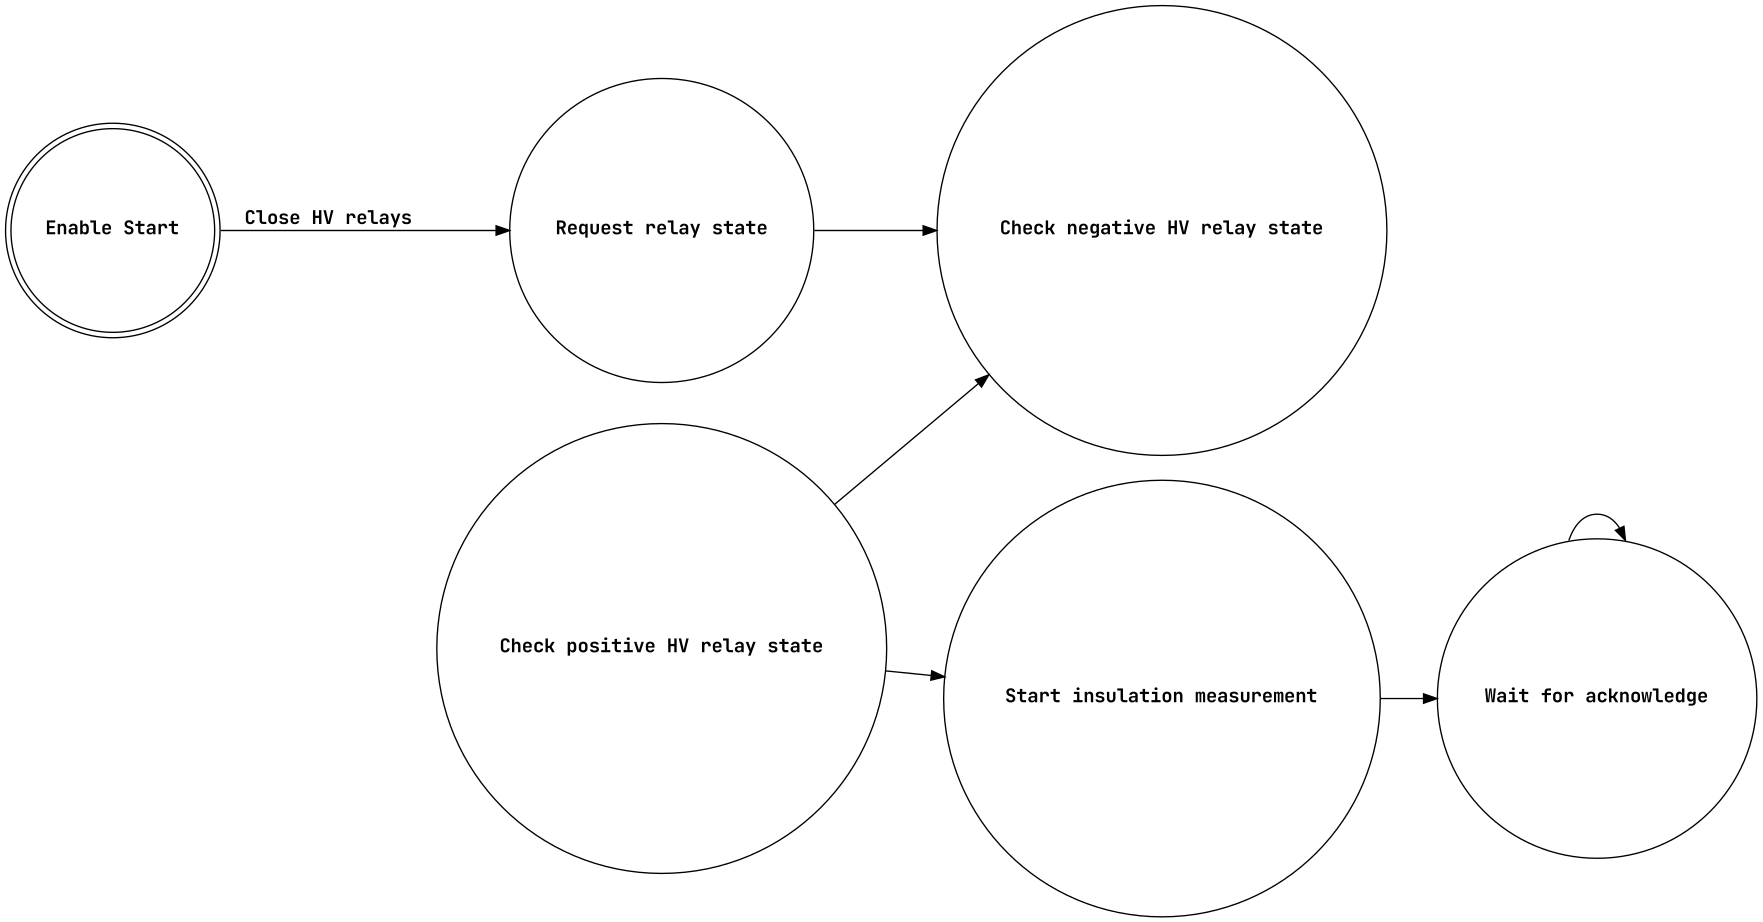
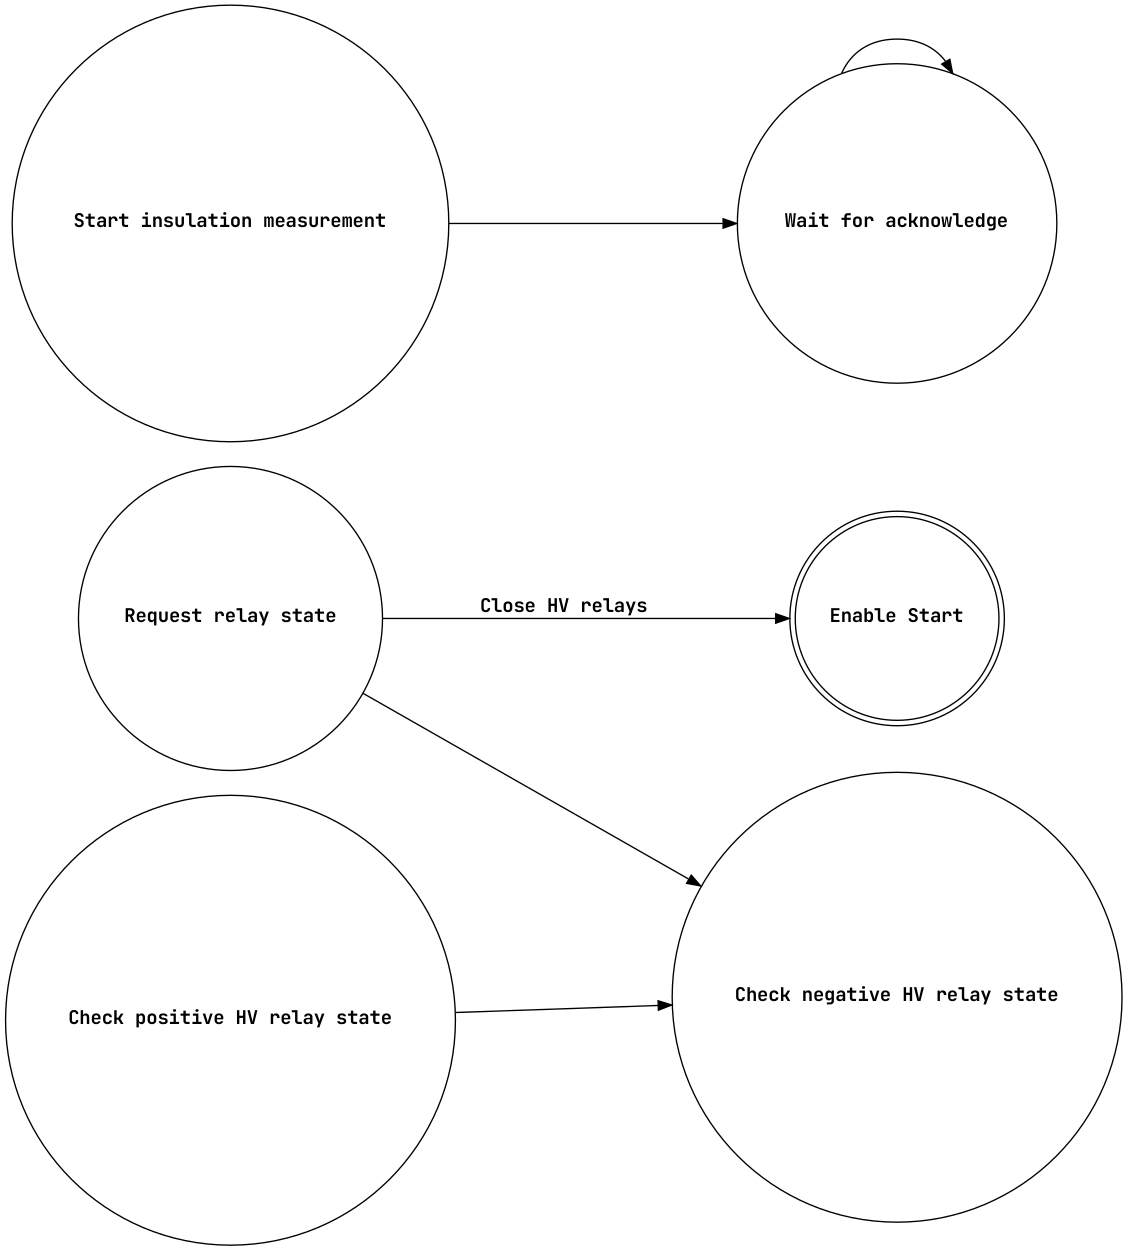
  digraph {
    compound=true
    fontname="JetBrains Mono"
    rankdir=LR
    node [fontname="JetBrains Mono" shape=circle]
    edge [fontname="JetBrains Mono"]
    n1 [label=<<B>Enable Start</B>> shape=doublecircle]
    n2 [label=<<B>Request relay state</B>>]
    n3 [label=<<B>Check negative HV relay state</B>>]
    n4 [label=<<B>Check positive HV relay state</B>>]
    n5 [label=<<B>Start insulation measurement</B>>]
    n6 [label=<<B>Wait for acknowledge</B>>]
-   n1 -> n2 [label=<<B>Close HV relays</B>>]
+   n2 -> n1 [label=<<B>Close HV relays</B>>]
    n2 -> n3
    n4 -> n3
-   n4 -> n5
    n5 -> n6
    n6 -> n6
  }
